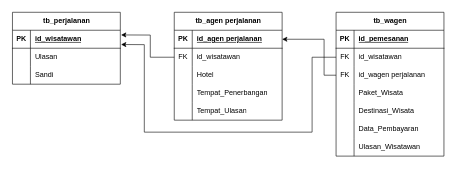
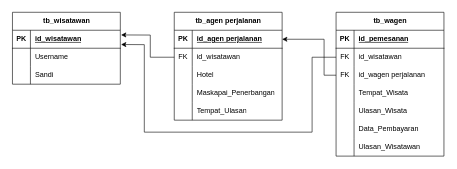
  <mxCell id="0" />
  <mxCell id="1" parent="0" />
- <mxCell id="2" value="tb_perjalanan" style="shape=table;startSize=30;container=1;collapsible=1;childLayout=tableLayout;fixedRows=1;rowLines=0;fontStyle=1;align=center;resizeLast=1;html=1;" vertex="1" parent="1"><mxGeometry x="20" y="20" width="180" height="120" as="geometry" /></mxCell>
+ <mxCell id="2" value="tb_wisatawan" style="shape=table;startSize=30;container=1;collapsible=1;childLayout=tableLayout;fixedRows=1;rowLines=0;fontStyle=1;align=center;resizeLast=1;html=1;" vertex="1" parent="1"><mxGeometry x="20" y="20" width="180" height="120" as="geometry" /></mxCell>
  <mxCell id="3" value="" style="shape=tableRow;horizontal=0;startSize=0;swimlaneHead=0;swimlaneBody=0;fillColor=none;collapsible=0;dropTarget=0;points=[[0,0.5],[1,0.5]];portConstraint=eastwest;top=0;left=0;right=0;bottom=1;" vertex="1" parent="2"><mxGeometry y="30" width="180" height="30" as="geometry" /></mxCell>
  <mxCell id="4" value="PK" style="shape=partialRectangle;connectable=0;fillColor=none;top=0;left=0;bottom=0;right=0;fontStyle=1;overflow=hidden;whiteSpace=wrap;html=1;" vertex="1" parent="3"><mxGeometry width="30" height="30" as="geometry"><mxRectangle width="30" height="30" as="alternateBounds" /></mxGeometry></mxCell>
  <mxCell id="5" value="id_wisatawan" style="shape=partialRectangle;connectable=0;fillColor=none;top=0;left=0;bottom=0;right=0;align=left;spacingLeft=6;fontStyle=5;overflow=hidden;whiteSpace=wrap;html=1;" vertex="1" parent="3"><mxGeometry x="30" width="150" height="30" as="geometry"><mxRectangle width="150" height="30" as="alternateBounds" /></mxGeometry></mxCell>
  <mxCell id="6" value="" style="shape=tableRow;horizontal=0;startSize=0;swimlaneHead=0;swimlaneBody=0;fillColor=none;collapsible=0;dropTarget=0;points=[[0,0.5],[1,0.5]];portConstraint=eastwest;top=0;left=0;right=0;bottom=0;" vertex="1" parent="2"><mxGeometry y="60" width="180" height="30" as="geometry" /></mxCell>
  <mxCell id="7" value="" style="shape=partialRectangle;connectable=0;fillColor=none;top=0;left=0;bottom=0;right=0;editable=1;overflow=hidden;whiteSpace=wrap;html=1;" vertex="1" parent="6"><mxGeometry width="30" height="30" as="geometry"><mxRectangle width="30" height="30" as="alternateBounds" /></mxGeometry></mxCell>
- <mxCell id="8" value="Ulasan" style="shape=partialRectangle;connectable=0;fillColor=none;top=0;left=0;bottom=0;right=0;align=left;spacingLeft=6;overflow=hidden;whiteSpace=wrap;html=1;" vertex="1" parent="6"><mxGeometry x="30" width="150" height="30" as="geometry"><mxRectangle width="150" height="30" as="alternateBounds" /></mxGeometry></mxCell>
+ <mxCell id="8" value="Username" style="shape=partialRectangle;connectable=0;fillColor=none;top=0;left=0;bottom=0;right=0;align=left;spacingLeft=6;overflow=hidden;whiteSpace=wrap;html=1;" vertex="1" parent="6"><mxGeometry x="30" width="150" height="30" as="geometry"><mxRectangle width="150" height="30" as="alternateBounds" /></mxGeometry></mxCell>
  <mxCell id="9" value="" style="shape=tableRow;horizontal=0;startSize=0;swimlaneHead=0;swimlaneBody=0;fillColor=none;collapsible=0;dropTarget=0;points=[[0,0.5],[1,0.5]];portConstraint=eastwest;top=0;left=0;right=0;bottom=0;" vertex="1" parent="2"><mxGeometry y="90" width="180" height="30" as="geometry" /></mxCell>
  <mxCell id="10" value="" style="shape=partialRectangle;connectable=0;fillColor=none;top=0;left=0;bottom=0;right=0;editable=1;overflow=hidden;whiteSpace=wrap;html=1;" vertex="1" parent="9"><mxGeometry width="30" height="30" as="geometry"><mxRectangle width="30" height="30" as="alternateBounds" /></mxGeometry></mxCell>
  <mxCell id="11" value="Sandi" style="shape=partialRectangle;connectable=0;fillColor=none;top=0;left=0;bottom=0;right=0;align=left;spacingLeft=6;overflow=hidden;whiteSpace=wrap;html=1;" vertex="1" parent="9"><mxGeometry x="30" width="150" height="30" as="geometry"><mxRectangle width="150" height="30" as="alternateBounds" /></mxGeometry></mxCell>
  <mxCell id="12" value="tb_agen perjalanan" style="shape=table;startSize=30;container=1;collapsible=1;childLayout=tableLayout;fixedRows=1;rowLines=0;fontStyle=1;align=center;resizeLast=1;html=1;" vertex="1" parent="1"><mxGeometry x="290" y="20" width="180" height="180" as="geometry" /></mxCell>
  <mxCell id="13" value="" style="shape=tableRow;horizontal=0;startSize=0;swimlaneHead=0;swimlaneBody=0;fillColor=none;collapsible=0;dropTarget=0;points=[[0,0.5],[1,0.5]];portConstraint=eastwest;top=0;left=0;right=0;bottom=1;" vertex="1" parent="12"><mxGeometry y="30" width="180" height="30" as="geometry" /></mxCell>
  <mxCell id="14" value="PK" style="shape=partialRectangle;connectable=0;fillColor=none;top=0;left=0;bottom=0;right=0;fontStyle=1;overflow=hidden;whiteSpace=wrap;html=1;" vertex="1" parent="13"><mxGeometry width="30" height="30" as="geometry"><mxRectangle width="30" height="30" as="alternateBounds" /></mxGeometry></mxCell>
  <mxCell id="15" value="id_agen perjalanan" style="shape=partialRectangle;connectable=0;fillColor=none;top=0;left=0;bottom=0;right=0;align=left;spacingLeft=6;fontStyle=5;overflow=hidden;whiteSpace=wrap;html=1;" vertex="1" parent="13"><mxGeometry x="30" width="150" height="30" as="geometry"><mxRectangle width="150" height="30" as="alternateBounds" /></mxGeometry></mxCell>
  <mxCell id="16" value="" style="shape=tableRow;horizontal=0;startSize=0;swimlaneHead=0;swimlaneBody=0;fillColor=none;collapsible=0;dropTarget=0;points=[[0,0.5],[1,0.5]];portConstraint=eastwest;top=0;left=0;right=0;bottom=0;" vertex="1" parent="12"><mxGeometry y="60" width="180" height="30" as="geometry" /></mxCell>
  <mxCell id="17" value="FK" style="shape=partialRectangle;connectable=0;fillColor=none;top=0;left=0;bottom=0;right=0;editable=1;overflow=hidden;whiteSpace=wrap;html=1;" vertex="1" parent="16"><mxGeometry width="30" height="30" as="geometry"><mxRectangle width="30" height="30" as="alternateBounds" /></mxGeometry></mxCell>
  <mxCell id="18" value="id_wisatawan" style="shape=partialRectangle;connectable=0;fillColor=none;top=0;left=0;bottom=0;right=0;align=left;spacingLeft=6;overflow=hidden;whiteSpace=wrap;html=1;" vertex="1" parent="16"><mxGeometry x="30" width="150" height="30" as="geometry"><mxRectangle width="150" height="30" as="alternateBounds" /></mxGeometry></mxCell>
  <mxCell id="19" value="" style="shape=tableRow;horizontal=0;startSize=0;swimlaneHead=0;swimlaneBody=0;fillColor=none;collapsible=0;dropTarget=0;points=[[0,0.5],[1,0.5]];portConstraint=eastwest;top=0;left=0;right=0;bottom=0;" vertex="1" parent="12"><mxGeometry y="90" width="180" height="30" as="geometry" /></mxCell>
  <mxCell id="20" value="" style="shape=partialRectangle;connectable=0;fillColor=none;top=0;left=0;bottom=0;right=0;editable=1;overflow=hidden;whiteSpace=wrap;html=1;" vertex="1" parent="19"><mxGeometry width="30" height="30" as="geometry"><mxRectangle width="30" height="30" as="alternateBounds" /></mxGeometry></mxCell>
  <mxCell id="21" value="Hotel" style="shape=partialRectangle;connectable=0;fillColor=none;top=0;left=0;bottom=0;right=0;align=left;spacingLeft=6;overflow=hidden;whiteSpace=wrap;html=1;" vertex="1" parent="19"><mxGeometry x="30" width="150" height="30" as="geometry"><mxRectangle width="150" height="30" as="alternateBounds" /></mxGeometry></mxCell>
  <mxCell id="22" value="" style="shape=tableRow;horizontal=0;startSize=0;swimlaneHead=0;swimlaneBody=0;fillColor=none;collapsible=0;dropTarget=0;points=[[0,0.5],[1,0.5]];portConstraint=eastwest;top=0;left=0;right=0;bottom=0;" vertex="1" parent="12"><mxGeometry y="120" width="180" height="30" as="geometry" /></mxCell>
  <mxCell id="23" value="" style="shape=partialRectangle;connectable=0;fillColor=none;top=0;left=0;bottom=0;right=0;editable=1;overflow=hidden;whiteSpace=wrap;html=1;" vertex="1" parent="22"><mxGeometry width="30" height="30" as="geometry"><mxRectangle width="30" height="30" as="alternateBounds" /></mxGeometry></mxCell>
- <mxCell id="24" value="Tempat_Penerbangan" style="shape=partialRectangle;connectable=0;fillColor=none;top=0;left=0;bottom=0;right=0;align=left;spacingLeft=6;overflow=hidden;whiteSpace=wrap;html=1;" vertex="1" parent="22"><mxGeometry x="30" width="150" height="30" as="geometry"><mxRectangle width="150" height="30" as="alternateBounds" /></mxGeometry></mxCell>
+ <mxCell id="24" value="Maskapai_Penerbangan" style="shape=partialRectangle;connectable=0;fillColor=none;top=0;left=0;bottom=0;right=0;align=left;spacingLeft=6;overflow=hidden;whiteSpace=wrap;html=1;" vertex="1" parent="22"><mxGeometry x="30" width="150" height="30" as="geometry"><mxRectangle width="150" height="30" as="alternateBounds" /></mxGeometry></mxCell>
  <mxCell id="25" value="" style="shape=tableRow;horizontal=0;startSize=0;swimlaneHead=0;swimlaneBody=0;fillColor=none;collapsible=0;dropTarget=0;points=[[0,0.5],[1,0.5]];portConstraint=eastwest;top=0;left=0;right=0;bottom=0;" vertex="1" parent="12"><mxGeometry y="150" width="180" height="30" as="geometry" /></mxCell>
  <mxCell id="26" value="" style="shape=partialRectangle;connectable=0;fillColor=none;top=0;left=0;bottom=0;right=0;editable=1;overflow=hidden;whiteSpace=wrap;html=1;" vertex="1" parent="25"><mxGeometry width="30" height="30" as="geometry"><mxRectangle width="30" height="30" as="alternateBounds" /></mxGeometry></mxCell>
  <mxCell id="27" value="Tempat_Ulasan" style="shape=partialRectangle;connectable=0;fillColor=none;top=0;left=0;bottom=0;right=0;align=left;spacingLeft=6;overflow=hidden;whiteSpace=wrap;html=1;" vertex="1" parent="25"><mxGeometry x="30" width="150" height="30" as="geometry"><mxRectangle width="150" height="30" as="alternateBounds" /></mxGeometry></mxCell>
  <mxCell id="28" value="tb_wagen" style="shape=table;startSize=30;container=1;collapsible=1;childLayout=tableLayout;fixedRows=1;rowLines=0;fontStyle=1;align=center;resizeLast=1;html=1;" vertex="1" parent="1"><mxGeometry x="560" y="20" width="180" height="240" as="geometry" /></mxCell>
  <mxCell id="29" value="" style="shape=tableRow;horizontal=0;startSize=0;swimlaneHead=0;swimlaneBody=0;fillColor=none;collapsible=0;dropTarget=0;points=[[0,0.5],[1,0.5]];portConstraint=eastwest;top=0;left=0;right=0;bottom=1;" vertex="1" parent="28"><mxGeometry y="30" width="180" height="30" as="geometry" /></mxCell>
  <mxCell id="30" value="PK" style="shape=partialRectangle;connectable=0;fillColor=none;top=0;left=0;bottom=0;right=0;fontStyle=1;overflow=hidden;whiteSpace=wrap;html=1;" vertex="1" parent="29"><mxGeometry width="30" height="30" as="geometry"><mxRectangle width="30" height="30" as="alternateBounds" /></mxGeometry></mxCell>
  <mxCell id="31" value="id_pemesanan" style="shape=partialRectangle;connectable=0;fillColor=none;top=0;left=0;bottom=0;right=0;align=left;spacingLeft=6;fontStyle=5;overflow=hidden;whiteSpace=wrap;html=1;" vertex="1" parent="29"><mxGeometry x="30" width="150" height="30" as="geometry"><mxRectangle width="150" height="30" as="alternateBounds" /></mxGeometry></mxCell>
  <mxCell id="32" value="" style="shape=tableRow;horizontal=0;startSize=0;swimlaneHead=0;swimlaneBody=0;fillColor=none;collapsible=0;dropTarget=0;points=[[0,0.5],[1,0.5]];portConstraint=eastwest;top=0;left=0;right=0;bottom=0;" vertex="1" parent="28"><mxGeometry y="60" width="180" height="30" as="geometry" /></mxCell>
  <mxCell id="33" value="FK" style="shape=partialRectangle;connectable=0;fillColor=none;top=0;left=0;bottom=0;right=0;editable=1;overflow=hidden;whiteSpace=wrap;html=1;" vertex="1" parent="32"><mxGeometry width="30" height="30" as="geometry"><mxRectangle width="30" height="30" as="alternateBounds" /></mxGeometry></mxCell>
  <mxCell id="34" value="id_wisatawan" style="shape=partialRectangle;connectable=0;fillColor=none;top=0;left=0;bottom=0;right=0;align=left;spacingLeft=6;overflow=hidden;whiteSpace=wrap;html=1;" vertex="1" parent="32"><mxGeometry x="30" width="150" height="30" as="geometry"><mxRectangle width="150" height="30" as="alternateBounds" /></mxGeometry></mxCell>
  <mxCell id="35" value="" style="shape=tableRow;horizontal=0;startSize=0;swimlaneHead=0;swimlaneBody=0;fillColor=none;collapsible=0;dropTarget=0;points=[[0,0.5],[1,0.5]];portConstraint=eastwest;top=0;left=0;right=0;bottom=0;" vertex="1" parent="28"><mxGeometry y="90" width="180" height="30" as="geometry" /></mxCell>
  <mxCell id="36" value="FK" style="shape=partialRectangle;connectable=0;fillColor=none;top=0;left=0;bottom=0;right=0;editable=1;overflow=hidden;whiteSpace=wrap;html=1;" vertex="1" parent="35"><mxGeometry width="30" height="30" as="geometry"><mxRectangle width="30" height="30" as="alternateBounds" /></mxGeometry></mxCell>
  <mxCell id="37" value="id_wagen perjalanan" style="shape=partialRectangle;connectable=0;fillColor=none;top=0;left=0;bottom=0;right=0;align=left;spacingLeft=6;overflow=hidden;whiteSpace=wrap;html=1;" vertex="1" parent="35"><mxGeometry x="30" width="150" height="30" as="geometry"><mxRectangle width="150" height="30" as="alternateBounds" /></mxGeometry></mxCell>
  <mxCell id="38" value="" style="shape=tableRow;horizontal=0;startSize=0;swimlaneHead=0;swimlaneBody=0;fillColor=none;collapsible=0;dropTarget=0;points=[[0,0.5],[1,0.5]];portConstraint=eastwest;top=0;left=0;right=0;bottom=0;" vertex="1" parent="28"><mxGeometry y="120" width="180" height="30" as="geometry" /></mxCell>
  <mxCell id="39" value="" style="shape=partialRectangle;connectable=0;fillColor=none;top=0;left=0;bottom=0;right=0;editable=1;overflow=hidden;whiteSpace=wrap;html=1;" vertex="1" parent="38"><mxGeometry width="30" height="30" as="geometry"><mxRectangle width="30" height="30" as="alternateBounds" /></mxGeometry></mxCell>
- <mxCell id="40" value="Paket_Wisata" style="shape=partialRectangle;connectable=0;fillColor=none;top=0;left=0;bottom=0;right=0;align=left;spacingLeft=6;overflow=hidden;whiteSpace=wrap;html=1;" vertex="1" parent="38"><mxGeometry x="30" width="150" height="30" as="geometry"><mxRectangle width="150" height="30" as="alternateBounds" /></mxGeometry></mxCell>
+ <mxCell id="40" value="Tempat_Wisata" style="shape=partialRectangle;connectable=0;fillColor=none;top=0;left=0;bottom=0;right=0;align=left;spacingLeft=6;overflow=hidden;whiteSpace=wrap;html=1;" vertex="1" parent="38"><mxGeometry x="30" width="150" height="30" as="geometry"><mxRectangle width="150" height="30" as="alternateBounds" /></mxGeometry></mxCell>
  <mxCell id="41" value="" style="shape=tableRow;horizontal=0;startSize=0;swimlaneHead=0;swimlaneBody=0;fillColor=none;collapsible=0;dropTarget=0;points=[[0,0.5],[1,0.5]];portConstraint=eastwest;top=0;left=0;right=0;bottom=0;" vertex="1" parent="28"><mxGeometry y="150" width="180" height="30" as="geometry" /></mxCell>
  <mxCell id="42" value="" style="shape=partialRectangle;connectable=0;fillColor=none;top=0;left=0;bottom=0;right=0;editable=1;overflow=hidden;whiteSpace=wrap;html=1;" vertex="1" parent="41"><mxGeometry width="30" height="30" as="geometry"><mxRectangle width="30" height="30" as="alternateBounds" /></mxGeometry></mxCell>
- <mxCell id="43" value="Destinasi_Wisata" style="shape=partialRectangle;connectable=0;fillColor=none;top=0;left=0;bottom=0;right=0;align=left;spacingLeft=6;overflow=hidden;whiteSpace=wrap;html=1;" vertex="1" parent="41"><mxGeometry x="30" width="150" height="30" as="geometry"><mxRectangle width="150" height="30" as="alternateBounds" /></mxGeometry></mxCell>
+ <mxCell id="43" value="Ulasan_Wisata" style="shape=partialRectangle;connectable=0;fillColor=none;top=0;left=0;bottom=0;right=0;align=left;spacingLeft=6;overflow=hidden;whiteSpace=wrap;html=1;" vertex="1" parent="41"><mxGeometry x="30" width="150" height="30" as="geometry"><mxRectangle width="150" height="30" as="alternateBounds" /></mxGeometry></mxCell>
  <mxCell id="44" value="" style="shape=tableRow;horizontal=0;startSize=0;swimlaneHead=0;swimlaneBody=0;fillColor=none;collapsible=0;dropTarget=0;points=[[0,0.5],[1,0.5]];portConstraint=eastwest;top=0;left=0;right=0;bottom=0;" vertex="1" parent="28"><mxGeometry y="180" width="180" height="30" as="geometry" /></mxCell>
  <mxCell id="45" value="" style="shape=partialRectangle;connectable=0;fillColor=none;top=0;left=0;bottom=0;right=0;editable=1;overflow=hidden;whiteSpace=wrap;html=1;" vertex="1" parent="44"><mxGeometry width="30" height="30" as="geometry"><mxRectangle width="30" height="30" as="alternateBounds" /></mxGeometry></mxCell>
  <mxCell id="46" value="Data_Pembayaran" style="shape=partialRectangle;connectable=0;fillColor=none;top=0;left=0;bottom=0;right=0;align=left;spacingLeft=6;overflow=hidden;whiteSpace=wrap;html=1;" vertex="1" parent="44"><mxGeometry x="30" width="150" height="30" as="geometry"><mxRectangle width="150" height="30" as="alternateBounds" /></mxGeometry></mxCell>
  <mxCell id="47" value="" style="shape=tableRow;horizontal=0;startSize=0;swimlaneHead=0;swimlaneBody=0;fillColor=none;collapsible=0;dropTarget=0;points=[[0,0.5],[1,0.5]];portConstraint=eastwest;top=0;left=0;right=0;bottom=0;" vertex="1" parent="28"><mxGeometry y="210" width="180" height="30" as="geometry" /></mxCell>
  <mxCell id="48" value="" style="shape=partialRectangle;connectable=0;fillColor=none;top=0;left=0;bottom=0;right=0;editable=1;overflow=hidden;whiteSpace=wrap;html=1;" vertex="1" parent="47"><mxGeometry width="30" height="30" as="geometry"><mxRectangle width="30" height="30" as="alternateBounds" /></mxGeometry></mxCell>
  <mxCell id="49" value="Ulasan_Wisatawan" style="shape=partialRectangle;connectable=0;fillColor=none;top=0;left=0;bottom=0;right=0;align=left;spacingLeft=6;overflow=hidden;whiteSpace=wrap;html=1;" vertex="1" parent="47"><mxGeometry x="30" width="150" height="30" as="geometry"><mxRectangle width="150" height="30" as="alternateBounds" /></mxGeometry></mxCell>
  <mxCell id="50" value="" style="endArrow=none;html=1;rounded=0;exitX=1.007;exitY=0.26;exitDx=0;exitDy=0;entryX=0;entryY=0.5;entryDx=0;entryDy=0;startArrow=classic;startFill=1;endFill=0;exitPerimeter=0;" edge="1" parent="1" source="3" target="16"><mxGeometry width="50" height="50" relative="1" as="geometry"><mxPoint x="380" y="180" as="sourcePoint" /><mxPoint x="430" y="130" as="targetPoint" /><Array as="points"><mxPoint x="250" y="58" /><mxPoint x="250" y="95" /></Array></mxGeometry></mxCell>
  <mxCell id="51" value="" style="endArrow=classic;html=1;rounded=0;entryX=1.007;entryY=0.793;entryDx=0;entryDy=0;entryPerimeter=0;exitX=0;exitY=0.5;exitDx=0;exitDy=0;" edge="1" parent="1" source="32" target="3"><mxGeometry width="50" height="50" relative="1" as="geometry"><mxPoint x="380" y="180" as="sourcePoint" /><mxPoint x="430" y="130" as="targetPoint" /><Array as="points"><mxPoint x="520" y="95" /><mxPoint x="520" y="220" /><mxPoint x="240" y="220" /><mxPoint x="240" y="74" /></Array></mxGeometry></mxCell>
  <mxCell id="52" value="" style="endArrow=classic;html=1;rounded=0;entryX=1;entryY=0.5;entryDx=0;entryDy=0;exitX=0;exitY=0.5;exitDx=0;exitDy=0;" edge="1" parent="1" source="35" target="13"><mxGeometry width="50" height="50" relative="1" as="geometry"><mxPoint x="380" y="180" as="sourcePoint" /><mxPoint x="430" y="130" as="targetPoint" /><Array as="points"><mxPoint x="540" y="125" /><mxPoint x="540" y="65" /></Array></mxGeometry></mxCell>
